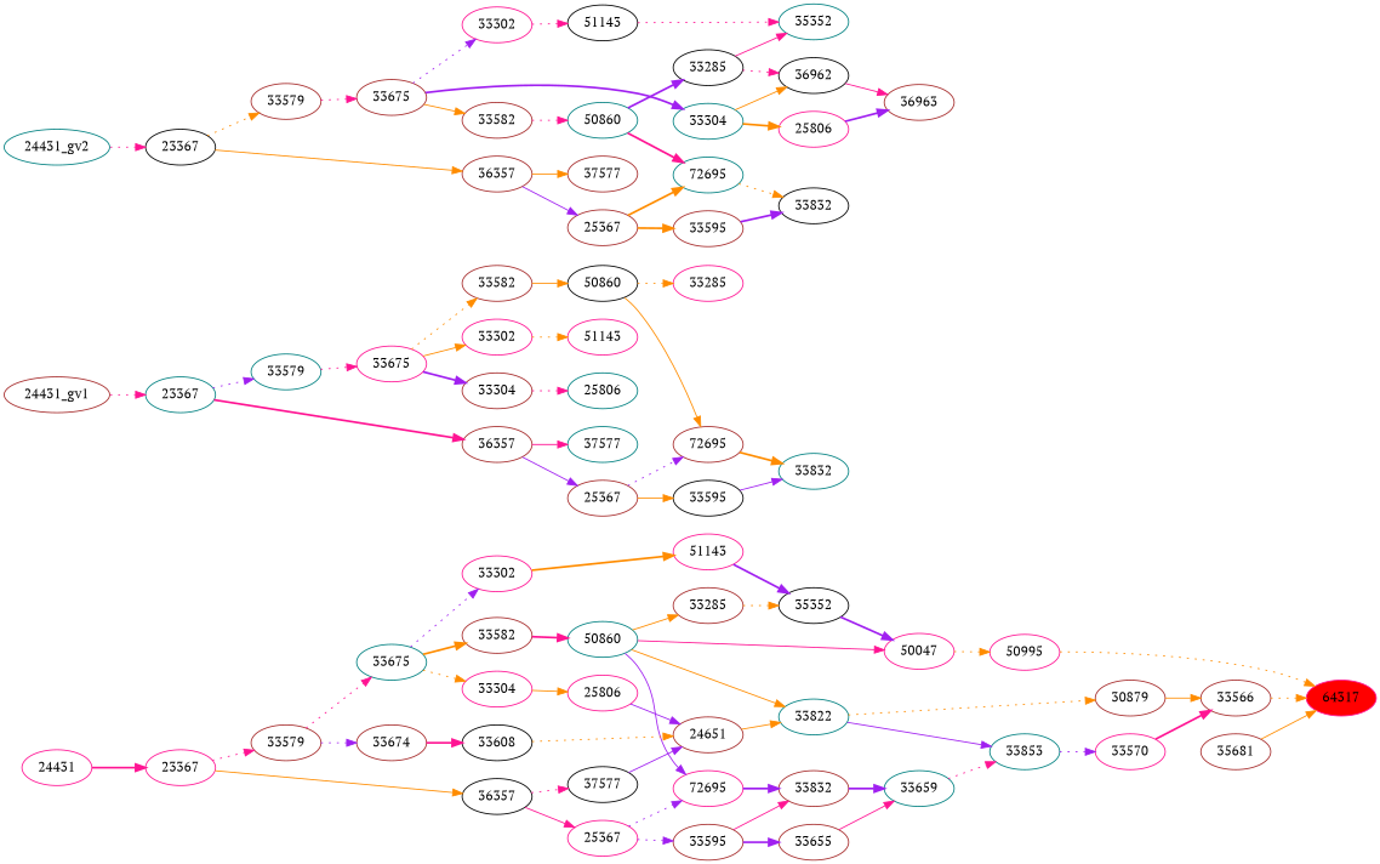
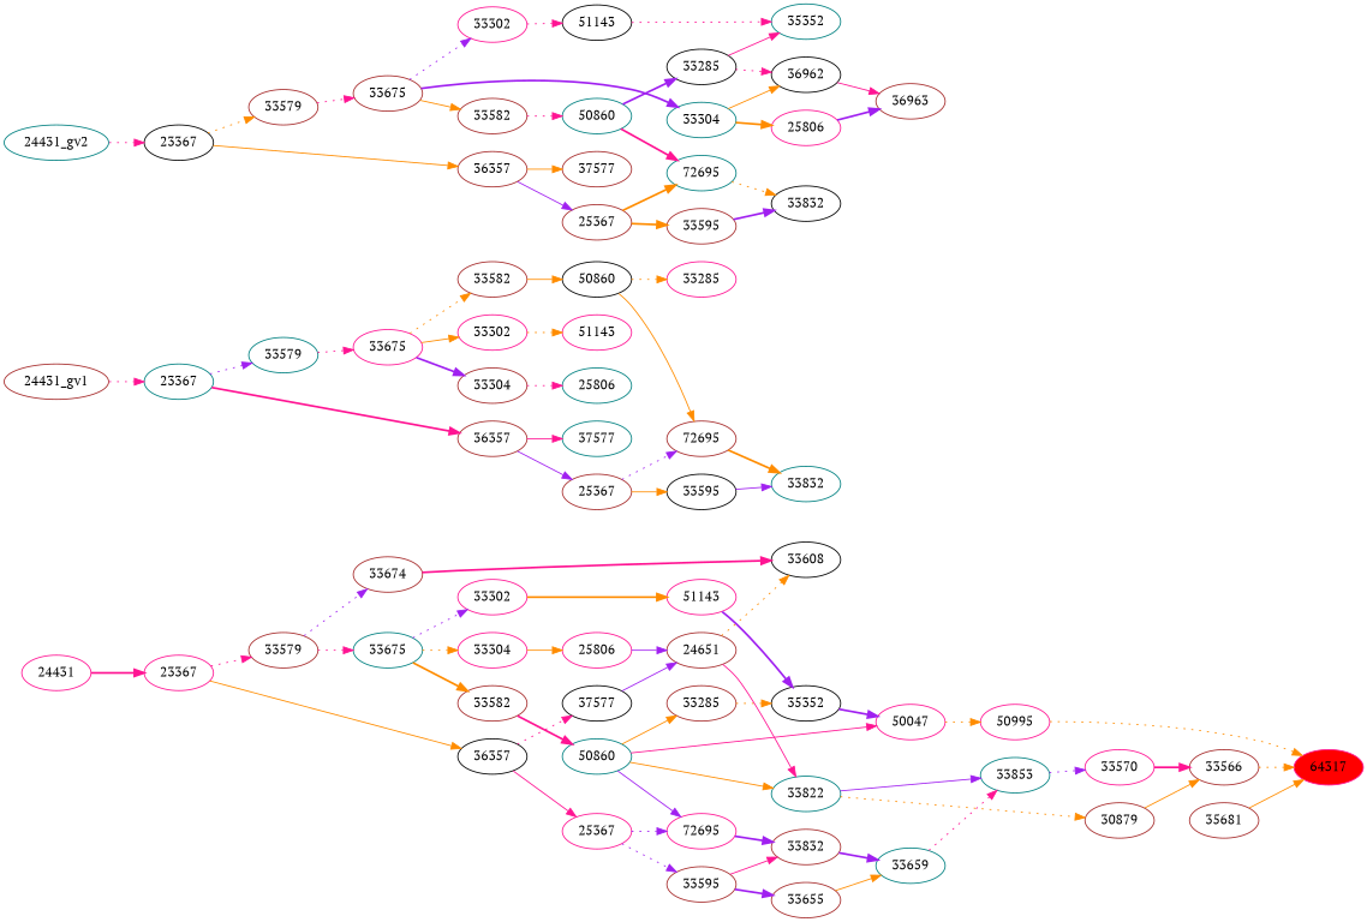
  strict digraph {
    fontname="PT Serif"
    rankdir=LR
    node [color=brown fontname="PT Serif"]
    edge [color=darkorange fontname="PT Serif" style=dotted]
    n1 [color=deeppink fillcolor=red label=64317 style=filled]
    n2 [label=33566]
    n3 [color=deeppink label=50995]
    n4 [label=35681]
    n5 [color=deeppink label=33570]
    n6 [color=deeppink label=50047]
    n7 [label=30879]
    n8 [color=teal label=33853]
    n9 [color=black label=35352]
    n10 [color=teal label=50860]
    n11 [color=teal label=33822]
    n12 [label=33285]
    n13 [color=deeppink label=72695]
    n14 [label=33832]
    n15 [color=teal label=33659]
    n16 [color=deeppink label=51143]
    n17 [label=33582]
    n18 [label=24651]
    n19 [label=33655]
    n20 [color=deeppink label=33302]
    n21 [color=teal label=33675]
    n22 [color=deeppink label=33304]
    n23 [color=deeppink label=25806]
    n24 [color=black label=33608]
    n25 [color=black label=37577]
    n26 [label=33595]
    n27 [label=33579]
    n28 [label=33674]
    n29 [color=black label=36357]
    n30 [color=deeppink label=25367]
    n31 [color=deeppink label=23367]
    n32 [color=deeppink label=24431]
    n33 [color=black label=50860]
    n34 [color=deeppink label=33285]
    n35 [label=72695]
    n36 [color=teal label=33832]
    n37 [label=33582]
    n38 [color=deeppink label=51143]
    n39 [color=deeppink label=33302]
    n40 [color=deeppink label=33675]
    n41 [label=33304]
    n42 [color=teal label=25806]
    n43 [color=black label=33595]
    n44 [color=teal label=33579]
    n45 [color=teal label=37577]
    n46 [label=36357]
    n47 [label=25367]
    n48 [color=teal label=23367]
    "24431_gv1"
    n50 [label=36963]
    n51 [color=black label=36962]
    n52 [color=deeppink label=25806]
    n53 [color=teal label=50860]
    n54 [color=black label=33285]
    n55 [color=teal label=72695]
    n56 [color=teal label=35352]
    n57 [color=black label=33832]
    n58 [label=33582]
    n59 [color=black label=51143]
    n60 [label=33595]
    n61 [label=25367]
    n62 [color=teal label=33304]
    n63 [label=33675]
    n64 [color=deeppink label=33302]
    n65 [label=37577]
    n66 [label=36357]
    n67 [label=33579]
    n68 [color=black label=23367]
    "24431_gv2" [color=teal]
    subgraph sub_1 {
      n1
      n2
      n3
      n4
      n5
      n6
      n7
      n8
      n9
      n10
      n11
      n12
      n13
      n14
      n15
      n16
      n17
      n18
      n19
      n20
      n21
      n22
      n23
      n24
      n25
      n26
      n27
      n28
      n29
      n30
      n31
      n32
    }
    subgraph sub_2 {
      n33
      n34
      n35
      n36
      n37
      n38
      n39
      n40
      n41
      n42
      n43
      n44
      n45
      n46
      n47
      n48
      "24431_gv1"
    }
    subgraph sub_3 {
      n50
      n51
      n52
      n53
      n54
      n55
      n56
      n57
      n58
      n59
      n60
      n61
      n62
      n63
      n64
      n65
      n66
      n67
      n68
      "24431_gv2"
    }
    n2 -> n1
    n3 -> n1
    n4 -> n1 [style=solid]
    n5 -> n2 [color=deeppink style=bold]
    n6 -> n3
    n7 -> n2 [style=solid]
    n8 -> n5 [color=purple]
    n9 -> n6 [color=purple style=bold]
    n10 -> n6 [color=deeppink style=solid]
    n10 -> n11 [style=solid]
    n10 -> n12 [style=solid]
    n10 -> n13 [color=purple style=solid]
    n11 -> n7
    n11 -> n8 [color=purple style=solid]
    n12 -> n9
    n13 -> n14 [color=purple style=bold]
    n14 -> n15 [color=purple style=bold]
    n15 -> n8 [color=deeppink]
    n16 -> n9 [color=purple style=bold]
    n17 -> n10 [color=deeppink style=bold]
-   n18 -> n11 [style=solid]
-   n19 -> n15 [color=deeppink style=solid]
+   n18 -> n11 [color=deeppink style=solid]
+   n19 -> n15 [style=solid]
    n20 -> n16 [style=bold]
    n21 -> n17 [style=bold]
    n21 -> n20 [color=purple]
    n21 -> n22
    n22 -> n23 [style=solid]
    n23 -> n18 [color=purple style=solid]
-   n24 -> n18
+   n18 -> n24
    n25 -> n18 [color=purple style=solid]
    n26 -> n14 [color=deeppink style=solid]
    n26 -> n19 [color=purple style=bold]
    n27 -> n21 [color=deeppink]
    n27 -> n28 [color=purple]
    n28 -> n24 [color=deeppink style=bold]
    n29 -> n25 [color=deeppink]
    n29 -> n30 [color=deeppink style=solid]
    n30 -> n13 [color=purple]
    n30 -> n26 [color=purple]
    n31 -> n27 [color=deeppink]
    n31 -> n29 [style=solid]
    n32 -> n31 [color=deeppink style=bold]
    n33 -> n34
    n33 -> n35 [style=solid]
    n35 -> n36 [style=bold]
    n37 -> n33 [style=solid]
    n39 -> n38
    n40 -> n37
    n40 -> n39 [style=solid]
    n40 -> n41 [color=purple style=bold]
    n41 -> n42 [color=deeppink]
    n43 -> n36 [color=purple style=solid]
    n44 -> n40 [color=deeppink]
    n46 -> n45 [color=deeppink style=solid]
    n46 -> n47 [color=purple style=solid]
    n47 -> n35 [color=purple]
    n47 -> n43 [style=solid]
    n48 -> n44 [color=purple]
    n48 -> n46 [color=deeppink style=bold]
    "24431_gv1" -> n48 [color=deeppink]
    n51 -> n50 [color=deeppink style=solid]
    n52 -> n50 [color=purple style=bold]
    n53 -> n54 [color=purple style=bold]
    n53 -> n55 [color=deeppink style=bold]
    n54 -> n51 [color=deeppink]
    n54 -> n56 [color=deeppink style=solid]
    n55 -> n57
    n58 -> n53 [color=deeppink]
    n59 -> n56 [color=deeppink]
    n60 -> n57 [color=purple style=bold]
    n61 -> n55 [style=bold]
    n61 -> n60 [style=bold]
    n62 -> n51 [style=solid]
    n62 -> n52 [style=bold]
    n63 -> n58 [style=solid]
    n63 -> n62 [color=purple style=bold]
    n63 -> n64 [color=purple]
    n64 -> n59 [color=deeppink]
    n66 -> n61 [color=purple style=solid]
    n66 -> n65 [style=solid]
    n67 -> n63 [color=deeppink]
    n68 -> n66 [style=solid]
    n68 -> n67
    "24431_gv2" -> n68 [color=deeppink]
  }
